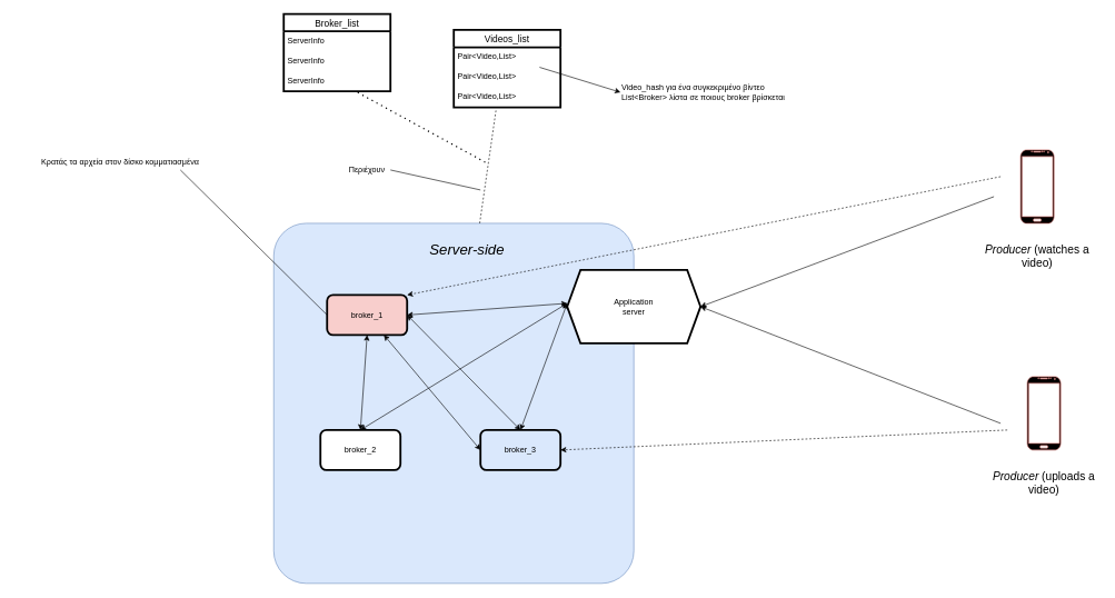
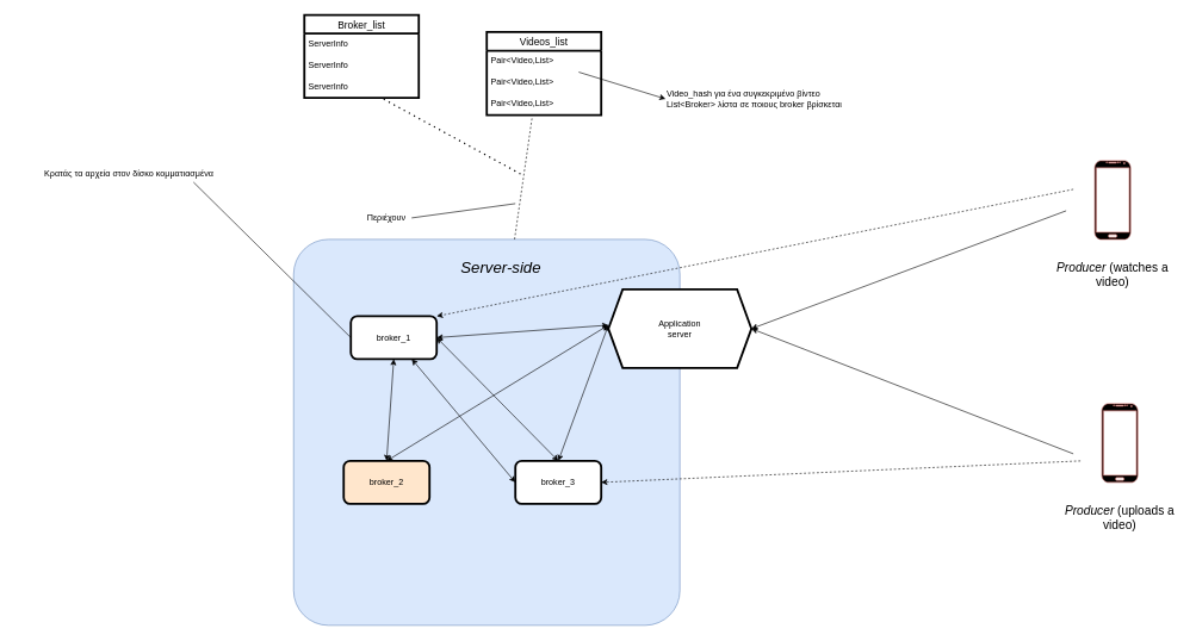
  <mxCell id="0" />
  <mxCell id="1" parent="0" />
  <mxCell id="2" value="" style="rounded=1;whiteSpace=wrap;html=1;arcSize=9;fillColor=#dae8fc;strokeColor=#6c8ebf;" vertex="1" parent="1"><mxGeometry x="410" y="334" width="540" height="540" as="geometry" /></mxCell>
  <mxCell id="3" value="&lt;font style=&quot;font-size: 22px&quot;&gt;&lt;i&gt;Server-side&lt;/i&gt;&lt;/font&gt;" style="text;html=1;strokeColor=none;fillColor=none;align=center;verticalAlign=middle;whiteSpace=wrap;rounded=0;" vertex="1" parent="1"><mxGeometry x="630" y="354" width="140" height="40" as="geometry" /></mxCell>
  <mxCell id="4" value="" style="group" vertex="1" connectable="0" parent="1"><mxGeometry x="1470" y="224" width="170" height="200" as="geometry" /></mxCell>
  <mxCell id="5" value="" style="verticalLabelPosition=bottom;verticalAlign=top;html=1;shadow=0;dashed=0;strokeWidth=1;shape=mxgraph.android.phone2;strokeColor=#b85450;fillColor=#000000;" vertex="1" parent="4"><mxGeometry x="60" width="50" height="110" as="geometry" /></mxCell>
  <mxCell id="6" value="&lt;font style=&quot;font-size: 17px&quot;&gt;&lt;i&gt;Producer&lt;/i&gt; (watches a video)&lt;/font&gt;" style="text;html=1;strokeColor=none;fillColor=none;align=center;verticalAlign=middle;whiteSpace=wrap;rounded=0;" vertex="1" parent="4"><mxGeometry y="120" width="170" height="80" as="geometry" /></mxCell>
  <mxCell id="7" value="" style="group" vertex="1" connectable="0" parent="1"><mxGeometry x="1480" y="564" width="170" height="200" as="geometry" /></mxCell>
  <mxCell id="8" value="" style="verticalLabelPosition=bottom;verticalAlign=top;html=1;shadow=0;dashed=0;strokeWidth=1;shape=mxgraph.android.phone2;strokeColor=#b85450;fillColor=#000000;" vertex="1" parent="7"><mxGeometry x="60" width="50" height="110" as="geometry" /></mxCell>
  <mxCell id="9" value="&lt;font style=&quot;font-size: 17px&quot;&gt;&lt;i&gt;Producer &lt;/i&gt;(uploads a video)&lt;/font&gt;" style="text;html=1;strokeColor=none;fillColor=none;align=center;verticalAlign=middle;whiteSpace=wrap;rounded=0;" vertex="1" parent="7"><mxGeometry y="120" width="170" height="80" as="geometry" /></mxCell>
  <mxCell id="10" value="" style="shape=hexagon;perimeter=hexagonPerimeter2;whiteSpace=wrap;html=1;fixedSize=1;strokeWidth=3;" vertex="1" parent="1"><mxGeometry x="850" y="404" width="200" height="110" as="geometry" /></mxCell>
  <mxCell id="11" value="Application server" style="text;html=1;strokeColor=none;fillColor=none;align=center;verticalAlign=middle;whiteSpace=wrap;rounded=0;" vertex="1" parent="1"><mxGeometry x="920" y="441.5" width="60" height="35" as="geometry" /></mxCell>
  <mxCell id="12" value="" style="endArrow=classic;html=1;entryX=1;entryY=0.5;entryDx=0;entryDy=0;" edge="1" parent="1" target="10"><mxGeometry width="50" height="50" relative="1" as="geometry"><mxPoint x="1490" y="294" as="sourcePoint" /><mxPoint x="1310" y="334" as="targetPoint" /></mxGeometry></mxCell>
  <mxCell id="13" value="" style="endArrow=classic;html=1;entryX=1;entryY=0.5;entryDx=0;entryDy=0;" edge="1" parent="1" target="10"><mxGeometry width="50" height="50" relative="1" as="geometry"><mxPoint x="1500" y="634" as="sourcePoint" /><mxPoint x="1060" y="699" as="targetPoint" /></mxGeometry></mxCell>
- <mxCell id="14" value="broker_2" style="rounded=1;whiteSpace=wrap;html=1;strokeWidth=3;" vertex="1" parent="1"><mxGeometry x="480" y="644" width="120" height="60" as="geometry" /></mxCell>
- <mxCell id="15" value="broker_1" style="rounded=1;whiteSpace=wrap;html=1;strokeWidth=3;fillColor=#f8cecc;" vertex="1" parent="1"><mxGeometry x="490" y="441.5" width="120" height="60" as="geometry" /></mxCell>
- <mxCell id="16" value="broker_3" style="rounded=1;whiteSpace=wrap;html=1;strokeWidth=3;fillColor=#dae8fc;" vertex="1" parent="1"><mxGeometry x="720" y="644" width="120" height="60" as="geometry" /></mxCell>
+ <mxCell id="14" value="broker_2" style="rounded=1;whiteSpace=wrap;html=1;strokeWidth=3;fillColor=#ffe6cc;" vertex="1" parent="1"><mxGeometry x="480" y="644" width="120" height="60" as="geometry" /></mxCell>
+ <mxCell id="15" value="broker_1" style="rounded=1;whiteSpace=wrap;html=1;strokeWidth=3;" vertex="1" parent="1"><mxGeometry x="490" y="441.5" width="120" height="60" as="geometry" /></mxCell>
+ <mxCell id="16" value="broker_3" style="rounded=1;whiteSpace=wrap;html=1;strokeWidth=3;" vertex="1" parent="1"><mxGeometry x="720" y="644" width="120" height="60" as="geometry" /></mxCell>
  <mxCell id="17" value="" style="endArrow=classic;startArrow=classic;html=1;exitX=1;exitY=0.5;exitDx=0;exitDy=0;entryX=0;entryY=0.455;entryDx=0;entryDy=0;entryPerimeter=0;" edge="1" parent="1" source="15" target="10"><mxGeometry width="50" height="50" relative="1" as="geometry"><mxPoint x="710" y="534" as="sourcePoint" /><mxPoint x="760" y="484" as="targetPoint" /></mxGeometry></mxCell>
  <mxCell id="18" value="" style="endArrow=classic;startArrow=classic;html=1;exitX=1;exitY=0.5;exitDx=0;exitDy=0;entryX=0.5;entryY=0;entryDx=0;entryDy=0;" edge="1" parent="1" target="16"><mxGeometry width="50" height="50" relative="1" as="geometry"><mxPoint x="610" y="471.5" as="sourcePoint" /><mxPoint x="850" y="454.05" as="targetPoint" /></mxGeometry></mxCell>
  <mxCell id="19" value="" style="endArrow=classic;startArrow=classic;html=1;entryX=0.5;entryY=0;entryDx=0;entryDy=0;" edge="1" parent="1"><mxGeometry width="50" height="50" relative="1" as="geometry"><mxPoint x="850" y="454" as="sourcePoint" /><mxPoint x="780" y="644" as="targetPoint" /></mxGeometry></mxCell>
  <mxCell id="20" value="" style="endArrow=classic;startArrow=classic;html=1;exitX=0.5;exitY=0;exitDx=0;exitDy=0;" edge="1" parent="1" source="14"><mxGeometry width="50" height="50" relative="1" as="geometry"><mxPoint x="750" y="294" as="sourcePoint" /><mxPoint x="850" y="454" as="targetPoint" /></mxGeometry></mxCell>
  <mxCell id="21" value="" style="endArrow=classic;startArrow=classic;html=1;exitX=0.5;exitY=0;exitDx=0;exitDy=0;entryX=0.5;entryY=1;entryDx=0;entryDy=0;" edge="1" parent="1" target="15"><mxGeometry width="50" height="50" relative="1" as="geometry"><mxPoint x="540" y="644" as="sourcePoint" /><mxPoint x="850" y="454" as="targetPoint" /></mxGeometry></mxCell>
  <mxCell id="22" value="" style="endArrow=classic;startArrow=classic;html=1;exitX=0;exitY=0.5;exitDx=0;exitDy=0;" edge="1" parent="1" source="16" target="15"><mxGeometry width="50" height="50" relative="1" as="geometry"><mxPoint x="540" y="644" as="sourcePoint" /><mxPoint x="550" y="501.5" as="targetPoint" /></mxGeometry></mxCell>
  <mxCell id="23" value="Videos_list" style="swimlane;fontStyle=0;childLayout=stackLayout;horizontal=1;startSize=26;horizontalStack=0;resizeParent=1;resizeParentMax=0;resizeLast=0;collapsible=1;marginBottom=0;align=center;fontSize=14;strokeWidth=3;fillColor=none;" vertex="1" parent="1"><mxGeometry x="680" y="44" width="160" height="116" as="geometry" /></mxCell>
  <mxCell id="24" value="Pair&lt;Video,List&gt;" style="text;strokeColor=none;fillColor=none;spacingLeft=4;spacingRight=4;overflow=hidden;rotatable=0;points=[[0,0.5],[1,0.5]];portConstraint=eastwest;fontSize=12;" vertex="1" parent="23"><mxGeometry y="26" width="160" height="30" as="geometry" /></mxCell>
  <mxCell id="25" value="Pair&lt;Video,List&gt;" style="text;strokeColor=none;fillColor=none;spacingLeft=4;spacingRight=4;overflow=hidden;rotatable=0;points=[[0,0.5],[1,0.5]];portConstraint=eastwest;fontSize=12;" vertex="1" parent="23"><mxGeometry y="56" width="160" height="30" as="geometry" /></mxCell>
  <mxCell id="26" value="Pair&lt;Video,List&gt;" style="text;strokeColor=none;fillColor=none;spacingLeft=4;spacingRight=4;overflow=hidden;rotatable=0;points=[[0,0.5],[1,0.5]];portConstraint=eastwest;fontSize=12;" vertex="1" parent="23"><mxGeometry y="86" width="160" height="30" as="geometry" /></mxCell>
  <mxCell id="27" value="" style="endArrow=classic;html=1;entryX=0;entryY=0.5;entryDx=0;entryDy=0;" edge="1" parent="1" source="24" target="28"><mxGeometry width="50" height="50" relative="1" as="geometry"><mxPoint x="1040" y="354" as="sourcePoint" /><mxPoint x="930" y="114" as="targetPoint" /></mxGeometry></mxCell>
  <mxCell id="28" value="&lt;div&gt;Video_hash για ένα συγκεκριμένο βίντεο&lt;/div&gt;&lt;div&gt;List&amp;lt;Broker&amp;gt; λίστα σε ποιους broker βρίσκεται&lt;br&gt;&lt;/div&gt;" style="text;html=1;strokeColor=none;fillColor=none;align=left;verticalAlign=middle;whiteSpace=wrap;rounded=0;" vertex="1" parent="1"><mxGeometry x="930" y="101" width="250" height="73" as="geometry" /></mxCell>
  <mxCell id="29" value="" style="endArrow=none;dashed=1;html=1;entryX=0.396;entryY=1.122;entryDx=0;entryDy=0;entryPerimeter=0;" edge="1" parent="1" source="2" target="26"><mxGeometry width="50" height="50" relative="1" as="geometry"><mxPoint x="680" y="324" as="sourcePoint" /><mxPoint x="730" y="224" as="targetPoint" /></mxGeometry></mxCell>
- <mxCell id="30" value="Περιέχουν" style="text;html=1;strokeColor=none;fillColor=none;align=center;verticalAlign=middle;whiteSpace=wrap;rounded=0;" vertex="1" parent="1"><mxGeometry x="515" y="234" width="70" height="40" as="geometry" /></mxCell>
+ <mxCell id="30" value="Περιέχουν" style="text;html=1;strokeColor=none;fillColor=none;align=center;verticalAlign=middle;whiteSpace=wrap;rounded=0;" vertex="1" parent="1"><mxGeometry x="505" y="284" width="70" height="40" as="geometry" /></mxCell>
  <mxCell id="31" value="" style="endArrow=none;html=1;exitX=1;exitY=0.5;exitDx=0;exitDy=0;" edge="1" parent="1" source="30"><mxGeometry width="50" height="50" relative="1" as="geometry"><mxPoint x="660" y="304" as="sourcePoint" /><mxPoint x="720" y="284" as="targetPoint" /></mxGeometry></mxCell>
  <mxCell id="32" value="Broker_list" style="swimlane;fontStyle=0;childLayout=stackLayout;horizontal=1;startSize=26;horizontalStack=0;resizeParent=1;resizeParentMax=0;resizeLast=0;collapsible=1;marginBottom=0;align=center;fontSize=14;strokeWidth=3;fillColor=none;" vertex="1" parent="1"><mxGeometry x="425" y="20" width="160" height="116" as="geometry" /></mxCell>
  <mxCell id="33" value="ServerInfo" style="text;strokeColor=none;fillColor=none;spacingLeft=4;spacingRight=4;overflow=hidden;rotatable=0;points=[[0,0.5],[1,0.5]];portConstraint=eastwest;fontSize=12;" vertex="1" parent="32"><mxGeometry y="26" width="160" height="30" as="geometry" /></mxCell>
  <mxCell id="34" value="ServerInfo" style="text;strokeColor=none;fillColor=none;spacingLeft=4;spacingRight=4;overflow=hidden;rotatable=0;points=[[0,0.5],[1,0.5]];portConstraint=eastwest;fontSize=12;" vertex="1" parent="32"><mxGeometry y="56" width="160" height="30" as="geometry" /></mxCell>
  <mxCell id="35" value="ServerInfo" style="text;strokeColor=none;fillColor=none;spacingLeft=4;spacingRight=4;overflow=hidden;rotatable=0;points=[[0,0.5],[1,0.5]];portConstraint=eastwest;fontSize=12;" vertex="1" parent="32"><mxGeometry y="86" width="160" height="30" as="geometry" /></mxCell>
  <mxCell id="36" value="" style="endArrow=none;dashed=1;html=1;dashPattern=1 3;strokeWidth=2;exitX=0.693;exitY=1.061;exitDx=0;exitDy=0;exitPerimeter=0;" edge="1" parent="1" source="35"><mxGeometry width="50" height="50" relative="1" as="geometry"><mxPoint x="610" y="224" as="sourcePoint" /><mxPoint x="730" y="244" as="targetPoint" /></mxGeometry></mxCell>
  <mxCell id="37" value="" style="endArrow=none;html=1;entryX=0;entryY=0.5;entryDx=0;entryDy=0;" edge="1" parent="1" target="15"><mxGeometry width="50" height="50" relative="1" as="geometry"><mxPoint x="270" y="254" as="sourcePoint" /><mxPoint x="330" y="434" as="targetPoint" /></mxGeometry></mxCell>
  <mxCell id="38" value="&lt;br&gt;&lt;div&gt;Κρατάς τα αρχεία στον δίσκο κομματιασμένα&lt;br&gt;&lt;/div&gt;" style="text;html=1;strokeColor=none;fillColor=none;align=center;verticalAlign=middle;whiteSpace=wrap;rounded=0;perimeterSpacing=0;" vertex="1" parent="1"><mxGeometry x="20" y="184" width="320" height="100" as="geometry" /></mxCell>
  <mxCell id="39" value="" style="endArrow=classic;html=1;entryX=1;entryY=0.5;entryDx=0;entryDy=0;dashed=1;" edge="1" parent="1" target="16"><mxGeometry width="50" height="50" relative="1" as="geometry"><mxPoint x="1510" y="644" as="sourcePoint" /><mxPoint x="1080" y="714" as="targetPoint" /></mxGeometry></mxCell>
  <mxCell id="40" value="" style="endArrow=classic;html=1;dashed=1;entryX=1;entryY=0;entryDx=0;entryDy=0;" edge="1" parent="1" target="15"><mxGeometry width="50" height="50" relative="1" as="geometry"><mxPoint x="1500" y="264" as="sourcePoint" /><mxPoint x="1220" y="294" as="targetPoint" /></mxGeometry></mxCell>
